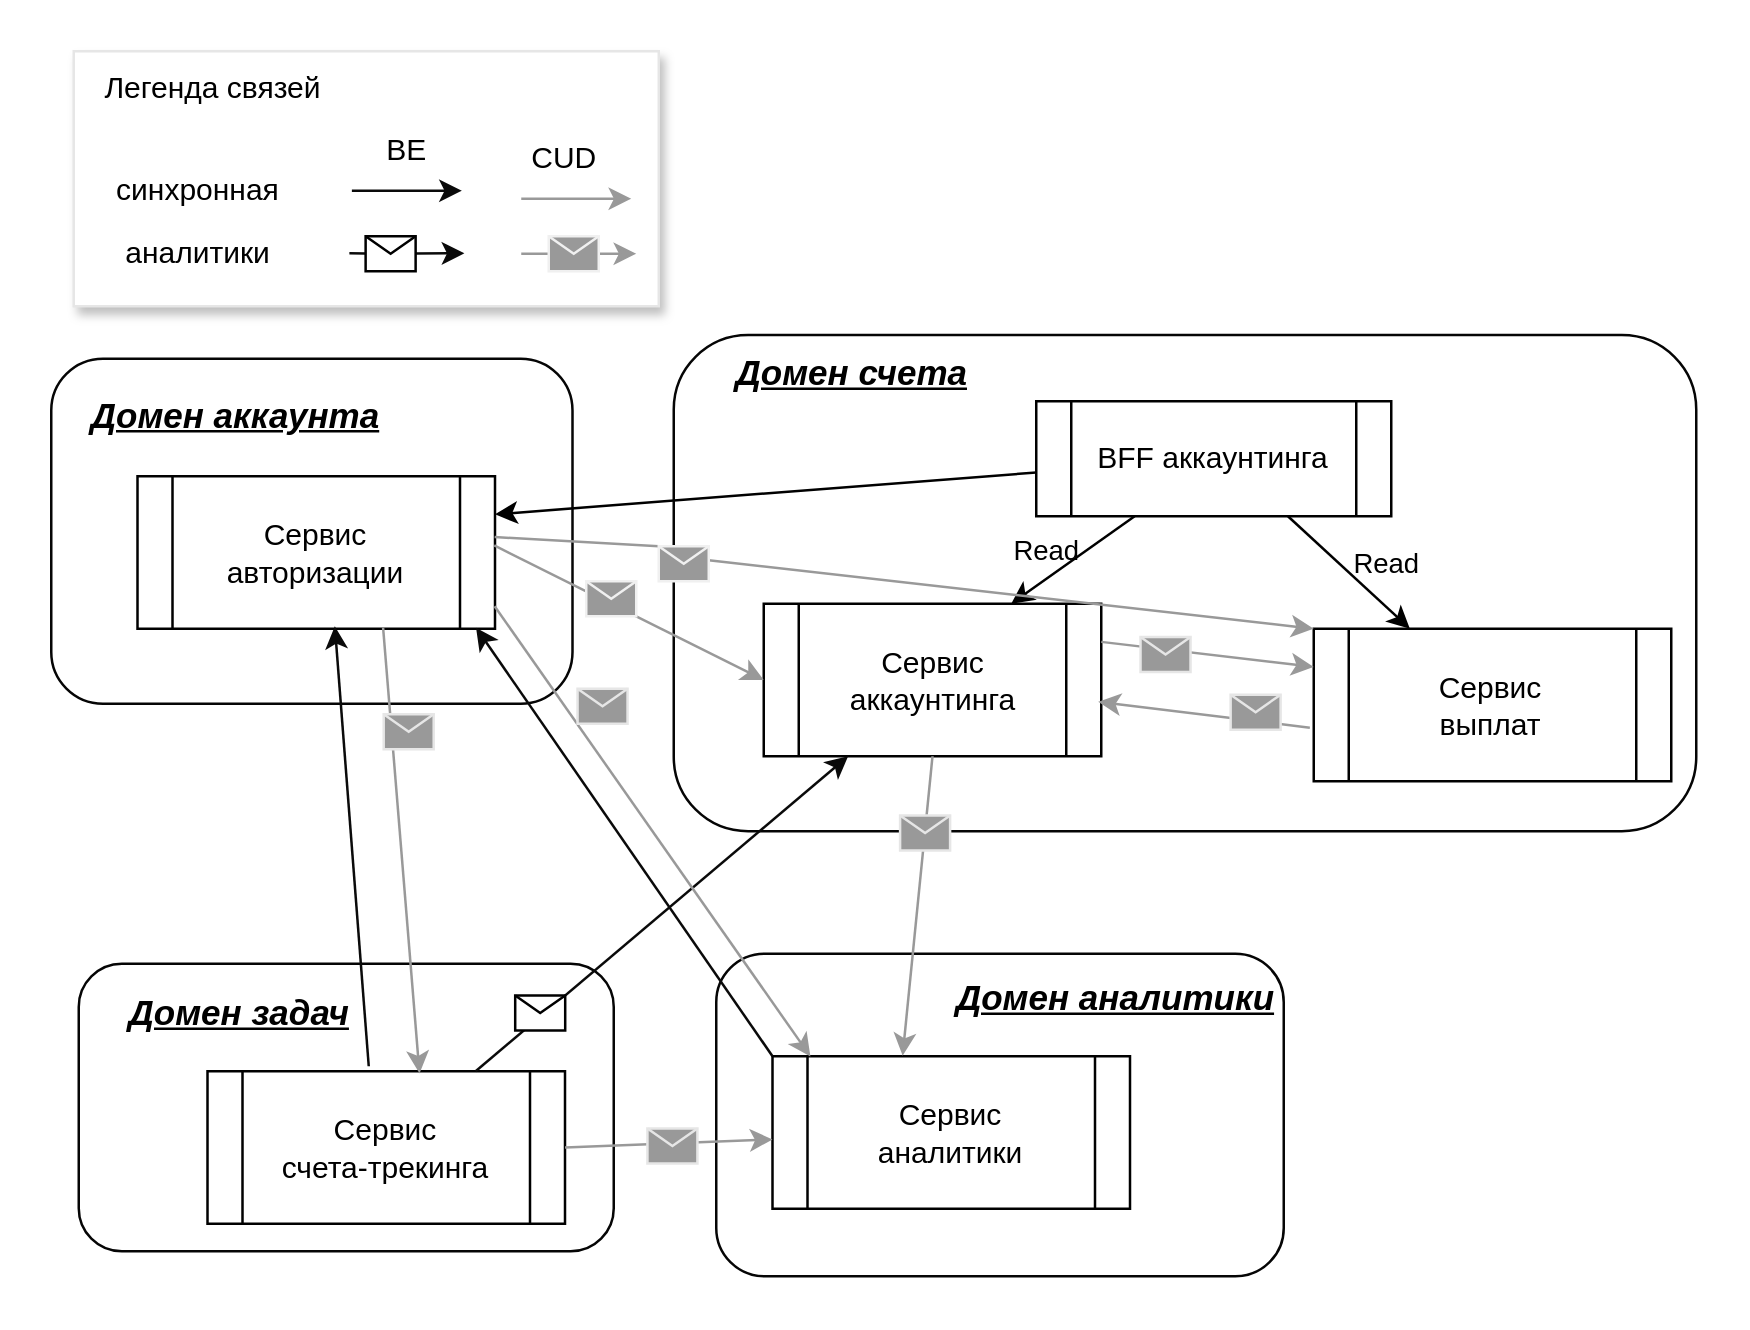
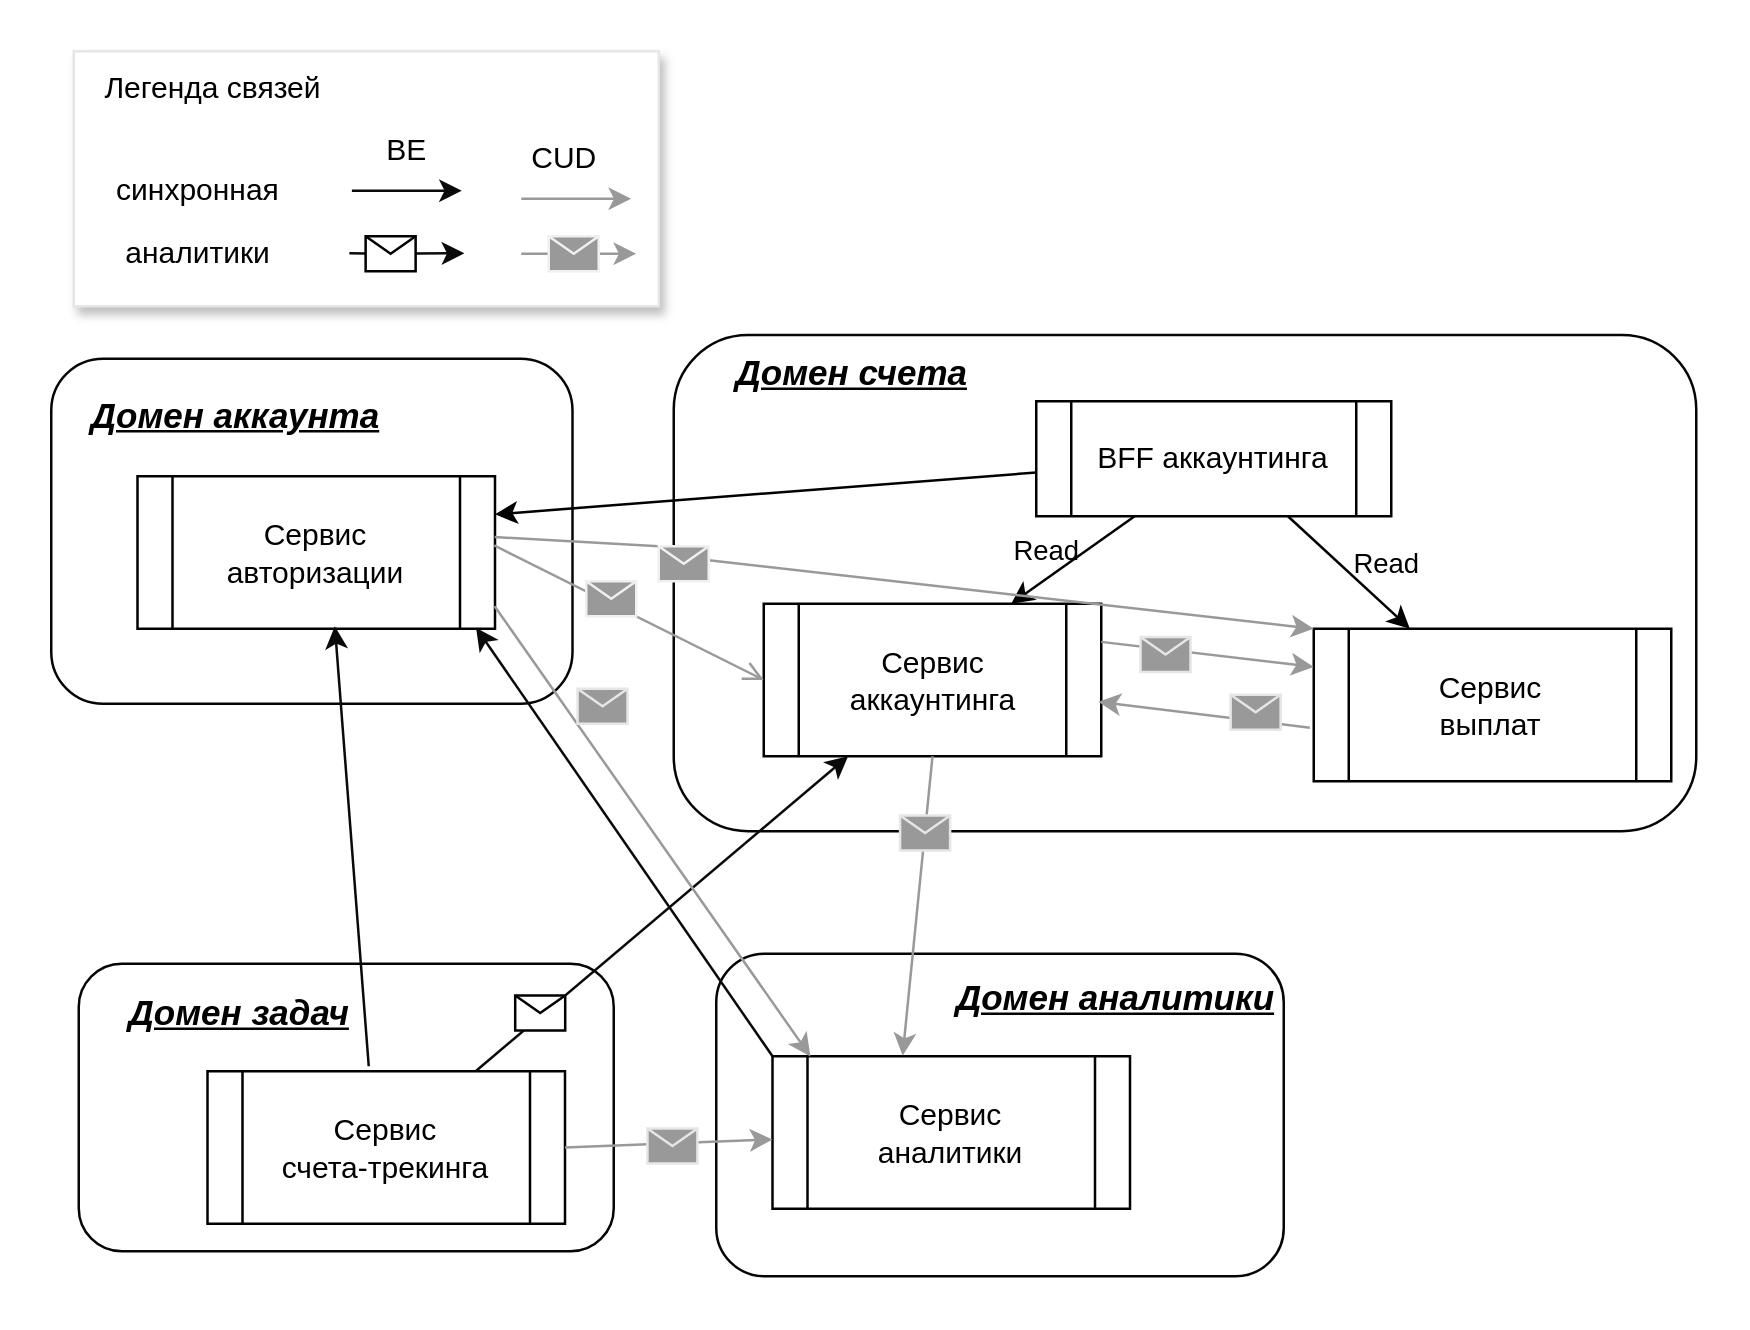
  <mxCell id="0" />
  <mxCell id="1" parent="0" />
  <mxCell id="2" value="" style="group" parent="1" vertex="1" connectable="0"><mxGeometry x="286" y="381" width="227" height="129" as="geometry" /></mxCell>
  <mxCell id="3" value="" style="rounded=1;whiteSpace=wrap;html=1;fillColor=#FFF;strokeColor=#050505;" parent="2" vertex="1"><mxGeometry width="227" height="129" as="geometry" /></mxCell>
  <mxCell id="4" value="&lt;font style=&quot;font-size: 14px;&quot; color=&quot;#000000&quot;&gt;&lt;b&gt;&lt;i&gt;&lt;u&gt;Домен аналитики&lt;/u&gt;&lt;/i&gt;&lt;/b&gt;&lt;/font&gt;" style="text;strokeColor=none;align=center;fillColor=none;html=1;verticalAlign=middle;whiteSpace=wrap;rounded=0;" parent="2" vertex="1"><mxGeometry x="90" y="3" width="140" height="30" as="geometry" /></mxCell>
  <mxCell id="5" value="Сервис &lt;br&gt;аналитики" style="shape=process;whiteSpace=wrap;html=1;backgroundOutline=1;" parent="2" vertex="1"><mxGeometry x="22.5" y="41" width="143" height="61" as="geometry" /></mxCell>
  <mxCell id="6" value="" style="rounded=1;whiteSpace=wrap;html=1;fillColor=#FFF;strokeColor=#050505;" parent="1" vertex="1"><mxGeometry x="269" y="133.5" width="409" height="198.5" as="geometry" /></mxCell>
  <mxCell id="7" value="&lt;font style=&quot;font-size: 14px;&quot; color=&quot;#000000&quot;&gt;&lt;b&gt;&lt;i&gt;&lt;u&gt;Домен счета&lt;/u&gt;&lt;/i&gt;&lt;/b&gt;&lt;/font&gt;" style="text;strokeColor=none;align=center;fillColor=none;html=1;verticalAlign=middle;whiteSpace=wrap;rounded=0;" parent="1" vertex="1"><mxGeometry x="286" y="133.5" width="109" height="30" as="geometry" /></mxCell>
  <mxCell id="8" value="Сервис &lt;br&gt;аккаунтинга" style="shape=process;whiteSpace=wrap;html=1;backgroundOutline=1;" parent="1" vertex="1"><mxGeometry x="305" y="241" width="135" height="61" as="geometry" /></mxCell>
  <mxCell id="9" value="Сервис &lt;br&gt;выплат" style="shape=process;whiteSpace=wrap;html=1;backgroundOutline=1;" parent="1" vertex="1"><mxGeometry x="525" y="251" width="143" height="61" as="geometry" /></mxCell>
  <mxCell id="10" value="" style="group" parent="1" vertex="1" connectable="0"><mxGeometry x="31" y="385" width="214" height="115" as="geometry" /></mxCell>
  <mxCell id="11" value="" style="rounded=1;whiteSpace=wrap;html=1;fillColor=#FFF;strokeColor=#050505;" parent="10" vertex="1"><mxGeometry width="214" height="115" as="geometry" /></mxCell>
  <mxCell id="12" value="&lt;font style=&quot;font-size: 14px;&quot; color=&quot;#000000&quot;&gt;&lt;b&gt;&lt;i&gt;&lt;u&gt;Домен задач&lt;/u&gt;&lt;/i&gt;&lt;/b&gt;&lt;/font&gt;" style="text;strokeColor=none;align=center;fillColor=none;html=1;verticalAlign=middle;whiteSpace=wrap;rounded=0;" parent="10" vertex="1"><mxGeometry x="10" y="5" width="109" height="30" as="geometry" /></mxCell>
  <mxCell id="13" value="Сервис &lt;br&gt;счета-трекинга" style="shape=process;whiteSpace=wrap;html=1;backgroundOutline=1;" parent="10" vertex="1"><mxGeometry x="51.5" y="43" width="143" height="61" as="geometry" /></mxCell>
  <mxCell id="14" value="" style="group" parent="1" vertex="1" connectable="0"><mxGeometry x="20" y="143" width="208.5" height="138" as="geometry" /></mxCell>
  <mxCell id="15" value="" style="rounded=1;whiteSpace=wrap;html=1;fillColor=#FFF;strokeColor=#050505;align=right;" parent="14" vertex="1"><mxGeometry width="208.5" height="138" as="geometry" /></mxCell>
  <mxCell id="16" value="Сервис авторизации" style="shape=process;whiteSpace=wrap;html=1;backgroundOutline=1;" parent="14" vertex="1"><mxGeometry x="34.5" y="47" width="143" height="61" as="geometry" /></mxCell>
  <mxCell id="17" value="&lt;font style=&quot;font-size: 14px;&quot; color=&quot;#000000&quot;&gt;&lt;b&gt;&lt;i&gt;&lt;u&gt;Домен аккаунта&lt;/u&gt;&lt;/i&gt;&lt;/b&gt;&lt;/font&gt;" style="text;strokeColor=none;align=center;fillColor=none;html=1;verticalAlign=middle;whiteSpace=wrap;rounded=0;" parent="14" vertex="1"><mxGeometry x="14" y="8" width="120" height="30" as="geometry" /></mxCell>
  <mxCell id="18" value="" style="endArrow=classic;html=1;strokeColor=#0A0A0A;exitX=0.75;exitY=0;exitDx=0;exitDy=0;entryX=0.25;entryY=1;entryDx=0;entryDy=0;" parent="1" source="13" target="8" edge="1"><mxGeometry relative="1" as="geometry"><mxPoint x="193" y="409" as="sourcePoint" /><mxPoint x="253" y="359" as="targetPoint" /><Array as="points" /></mxGeometry></mxCell>
  <mxCell id="19" value="" style="shape=message;html=1;outlineConnect=0;" parent="18" vertex="1"><mxGeometry width="20" height="14" relative="1" as="geometry"><mxPoint x="-59" y="33" as="offset" /></mxGeometry></mxCell>
  <mxCell id="20" value="" style="endArrow=classic;html=1;strokeColor=#999999;exitX=0.999;exitY=0.852;exitDx=0;exitDy=0;entryX=0.106;entryY=0.001;entryDx=0;entryDy=0;entryPerimeter=0;exitPerimeter=0;" parent="1" source="16" target="5" edge="1"><mxGeometry relative="1" as="geometry"><mxPoint x="170.019" y="265.451" as="sourcePoint" /><mxPoint x="168.502" y="438.183" as="targetPoint" /><Array as="points" /></mxGeometry></mxCell>
  <mxCell id="21" value="" style="shape=message;html=1;outlineConnect=0;strokeColor=#E6E6E6;fillColor=#999999;" parent="20" vertex="1"><mxGeometry width="20" height="14" relative="1" as="geometry"><mxPoint x="-30" y="-57" as="offset" /></mxGeometry></mxCell>
  <mxCell id="22" style="edgeStyle=none;html=1;entryX=0.552;entryY=0.984;entryDx=0;entryDy=0;entryPerimeter=0;strokeColor=#0A0A0A;fontColor=#000000;fillColor=#050505;" parent="1" target="16" edge="1"><mxGeometry relative="1" as="geometry"><mxPoint x="147" y="426" as="sourcePoint" /><mxPoint x="134.269" y="266.061" as="targetPoint" /><Array as="points" /></mxGeometry></mxCell>
  <mxCell id="23" style="edgeStyle=none;html=1;entryX=0.947;entryY=0.993;entryDx=0;entryDy=0;entryPerimeter=0;strokeColor=#0A0A0A;fontColor=#000000;fillColor=#050505;exitX=0;exitY=0;exitDx=0;exitDy=0;" parent="1" source="5" target="16" edge="1"><mxGeometry relative="1" as="geometry"><mxPoint x="157" y="436" as="sourcePoint" /><mxPoint x="158.436" y="265.024" as="targetPoint" /><Array as="points" /></mxGeometry></mxCell>
  <mxCell id="24" value="" style="rounded=0;whiteSpace=wrap;html=1;labelBackgroundColor=none;strokeColor=#E6E6E6;fontColor=#000000;fillColor=#FFFFFF;shadow=1;" parent="1" vertex="1"><mxGeometry x="29" y="20" width="234" height="102" as="geometry" /></mxCell>
  <mxCell id="25" style="edgeStyle=none;html=1;strokeColor=#0A0A0A;fontColor=#000000;fillColor=#050505;" parent="1" edge="1"><mxGeometry relative="1" as="geometry"><mxPoint x="140.25" y="75.8" as="sourcePoint" /><mxPoint x="184.25" y="75.8" as="targetPoint" /></mxGeometry></mxCell>
  <mxCell id="26" style="edgeStyle=none;html=1;strokeColor=#0A0A0A;fontColor=#000000;fillColor=#050505;startArrow=none;" parent="1" source="34" edge="1"><mxGeometry relative="1" as="geometry"><mxPoint x="139.25" y="100.8" as="sourcePoint" /><mxPoint x="185.25" y="100.8" as="targetPoint" /></mxGeometry></mxCell>
  <mxCell id="27" value="синхронная" style="text;strokeColor=none;align=center;fillColor=none;html=1;verticalAlign=middle;whiteSpace=wrap;rounded=0;labelBackgroundColor=none;fontColor=#000000;" parent="1" vertex="1"><mxGeometry x="40" y="61" width="78" height="30" as="geometry" /></mxCell>
  <mxCell id="28" value="аналитики" style="text;strokeColor=none;align=center;fillColor=none;html=1;verticalAlign=middle;whiteSpace=wrap;rounded=0;labelBackgroundColor=none;fontColor=#000000;" parent="1" vertex="1"><mxGeometry x="40" y="86" width="78" height="30" as="geometry" /></mxCell>
  <mxCell id="29" style="edgeStyle=none;html=1;strokeColor=#999999;fontColor=#000000;fillColor=#050505;" parent="1" edge="1"><mxGeometry relative="1" as="geometry"><mxPoint x="208" y="79" as="sourcePoint" /><mxPoint x="252" y="79" as="targetPoint" /></mxGeometry></mxCell>
  <mxCell id="30" value="Легенда связей" style="text;strokeColor=none;align=center;fillColor=none;html=1;verticalAlign=middle;whiteSpace=wrap;rounded=0;labelBackgroundColor=none;fontColor=#000000;" parent="1" vertex="1"><mxGeometry x="34" y="20" width="102" height="30" as="geometry" /></mxCell>
  <mxCell id="31" value="BE" style="text;strokeColor=none;align=center;fillColor=none;html=1;verticalAlign=middle;whiteSpace=wrap;rounded=0;labelBackgroundColor=none;fontColor=#000000;" parent="1" vertex="1"><mxGeometry x="145.75" y="45" width="33" height="30" as="geometry" /></mxCell>
  <mxCell id="32" value="CUD" style="text;strokeColor=none;align=center;fillColor=none;html=1;verticalAlign=middle;whiteSpace=wrap;rounded=0;labelBackgroundColor=none;fontColor=#000000;" parent="1" vertex="1"><mxGeometry x="209" y="53" width="33" height="20" as="geometry" /></mxCell>
  <mxCell id="33" value="" style="edgeStyle=none;html=1;strokeColor=#0A0A0A;fontColor=#000000;fillColor=#050505;endArrow=none;" parent="1" target="34" edge="1"><mxGeometry relative="1" as="geometry"><mxPoint x="139.25" y="100.8" as="sourcePoint" /><mxPoint x="185.25" y="100.8" as="targetPoint" /></mxGeometry></mxCell>
  <mxCell id="34" value="" style="shape=message;html=1;outlineConnect=0;" parent="1" vertex="1"><mxGeometry x="145.749" y="94" width="20" height="14" as="geometry" /></mxCell>
  <mxCell id="35" value="" style="group" parent="1" vertex="1" connectable="0"><mxGeometry x="208" y="94" width="46" height="14" as="geometry" /></mxCell>
  <mxCell id="36" style="edgeStyle=none;html=1;strokeColor=#999999;fontColor=#000000;fillColor=#757575;" parent="35" edge="1"><mxGeometry relative="1" as="geometry"><mxPoint y="7.0" as="sourcePoint" /><mxPoint x="46" y="7.0" as="targetPoint" /></mxGeometry></mxCell>
  <mxCell id="37" value="" style="shape=message;html=1;outlineConnect=0;strokeColor=#F0F0F0;fillColor=#999999;" parent="35" vertex="1"><mxGeometry x="10.999" width="20" height="14" as="geometry" /></mxCell>
- <mxCell id="38" style="edgeStyle=none;html=1;strokeColor=#999999;fontColor=#000000;fillColor=#757575;exitX=0.998;exitY=0.454;exitDx=0;exitDy=0;exitPerimeter=0;entryX=0;entryY=0.5;entryDx=0;entryDy=0;" parent="1" source="16" target="8" edge="1"><mxGeometry relative="1" as="geometry"><mxPoint x="218" y="223" as="sourcePoint" /><mxPoint x="264" y="223" as="targetPoint" /></mxGeometry></mxCell>
+ <mxCell id="38" style="edgeStyle=none;html=1;strokeColor=#999999;fontColor=#000000;fillColor=#757575;exitX=0.998;exitY=0.454;exitDx=0;exitDy=0;exitPerimeter=0;entryX=0;entryY=0.5;entryDx=0;entryDy=0;endArrow=open;" parent="1" source="16" target="8" edge="1"><mxGeometry relative="1" as="geometry"><mxPoint x="218" y="223" as="sourcePoint" /><mxPoint x="264" y="223" as="targetPoint" /></mxGeometry></mxCell>
  <mxCell id="39" value="" style="shape=message;html=1;outlineConnect=0;strokeColor=#F0F0F0;fillColor=#999999;" parent="1" vertex="1"><mxGeometry x="233.999" y="232" width="20" height="14" as="geometry" /></mxCell>
  <mxCell id="40" value="" style="endArrow=classic;html=1;strokeColor=#999999;exitX=0.5;exitY=1;exitDx=0;exitDy=0;entryX=0.364;entryY=-0.004;entryDx=0;entryDy=0;entryPerimeter=0;" parent="1" source="8" target="5" edge="1"><mxGeometry relative="1" as="geometry"><mxPoint x="222.357" y="256.972" as="sourcePoint" /><mxPoint x="326.158" y="436.061" as="targetPoint" /><Array as="points" /></mxGeometry></mxCell>
  <mxCell id="41" value="" style="shape=message;html=1;outlineConnect=0;strokeColor=#E6E6E6;fillColor=#999999;" parent="40" vertex="1"><mxGeometry width="20" height="14" relative="1" as="geometry"><mxPoint x="-7" y="-36" as="offset" /></mxGeometry></mxCell>
  <mxCell id="42" value="" style="endArrow=classic;html=1;strokeColor=#999999;exitX=1;exitY=0.5;exitDx=0;exitDy=0;" parent="1" source="13" target="5" edge="1"><mxGeometry relative="1" as="geometry"><mxPoint x="232.357" y="266.972" as="sourcePoint" /><mxPoint x="336.158" y="446.061" as="targetPoint" /><Array as="points" /></mxGeometry></mxCell>
  <mxCell id="43" value="" style="shape=message;html=1;outlineConnect=0;strokeColor=#E6E6E6;fillColor=#999999;" parent="42" vertex="1"><mxGeometry width="20" height="14" relative="1" as="geometry"><mxPoint x="-9" y="-6" as="offset" /></mxGeometry></mxCell>
- <mxCell id="44" value="" style="endArrow=classic;html=1;strokeColor=#999999;exitX=0.687;exitY=0.992;exitDx=0;exitDy=0;entryX=0.593;entryY=0.014;entryDx=0;entryDy=0;entryPerimeter=0;exitPerimeter=0;" parent="1" source="16" target="13" edge="1"><mxGeometry relative="1" as="geometry"><mxPoint x="242.357" y="276.972" as="sourcePoint" /><mxPoint x="346.158" y="456.061" as="targetPoint" /><Array as="points" /></mxGeometry></mxCell>
- <mxCell id="45" value="" style="shape=message;html=1;outlineConnect=0;strokeColor=#E6E6E6;fillColor=#999999;" parent="44" vertex="1"><mxGeometry width="20" height="14" relative="1" as="geometry"><mxPoint x="-7" y="-54" as="offset" /></mxGeometry></mxCell>
  <mxCell id="46" value="" style="endArrow=classic;html=1;strokeColor=#999999;exitX=1;exitY=0.25;exitDx=0;exitDy=0;entryX=0;entryY=0.25;entryDx=0;entryDy=0;" parent="1" source="8" target="9" edge="1"><mxGeometry relative="1" as="geometry"><mxPoint x="382.5" y="263.5" as="sourcePoint" /><mxPoint x="382.5" y="436" as="targetPoint" /><Array as="points" /></mxGeometry></mxCell>
  <mxCell id="47" value="" style="shape=message;html=1;outlineConnect=0;strokeColor=#E6E6E6;fillColor=#999999;" parent="46" vertex="1"><mxGeometry width="20" height="14" relative="1" as="geometry"><mxPoint x="-27" y="-7" as="offset" /></mxGeometry></mxCell>
  <mxCell id="48" value="" style="endArrow=classic;html=1;strokeColor=#999999;exitX=-0.011;exitY=0.649;exitDx=0;exitDy=0;entryX=0.991;entryY=0.643;entryDx=0;entryDy=0;exitPerimeter=0;entryPerimeter=0;" parent="1" source="9" target="8" edge="1"><mxGeometry relative="1" as="geometry"><mxPoint x="450" y="217.75" as="sourcePoint" /><mxPoint x="528" y="217.75" as="targetPoint" /><Array as="points" /></mxGeometry></mxCell>
  <mxCell id="49" value="" style="shape=message;html=1;outlineConnect=0;strokeColor=#E6E6E6;fillColor=#999999;" parent="48" vertex="1"><mxGeometry width="20" height="14" relative="1" as="geometry"><mxPoint x="11" y="-8" as="offset" /></mxGeometry></mxCell>
  <mxCell id="50" style="edgeStyle=none;html=1;entryX=1;entryY=0.25;entryDx=0;entryDy=0;strokeColor=#000000;fontColor=#000000;fillColor=#757575;" parent="1" source="51" target="16" edge="1"><mxGeometry relative="1" as="geometry" /></mxCell>
  <mxCell id="51" value="BFF аккаунтинга" style="shape=process;whiteSpace=wrap;html=1;backgroundOutline=1;" parent="1" vertex="1"><mxGeometry x="414" y="160" width="142" height="46" as="geometry" /></mxCell>
  <mxCell id="52" value="" style="endArrow=classic;html=1;strokeColor=#000000;fontColor=#000000;fillColor=#757575;exitX=0.709;exitY=1;exitDx=0;exitDy=0;exitPerimeter=0;" parent="1" source="51" target="9" edge="1"><mxGeometry relative="1" as="geometry"><mxPoint x="527" y="405" as="sourcePoint" /><mxPoint x="627" y="405" as="targetPoint" /></mxGeometry></mxCell>
  <mxCell id="53" value="Read" style="edgeLabel;resizable=0;html=1;align=center;verticalAlign=middle;shadow=1;labelBackgroundColor=none;strokeColor=#E6E6E6;fontColor=#000000;fillColor=#999999;" parent="52" connectable="0" vertex="1"><mxGeometry relative="1" as="geometry"><mxPoint x="15" y="-4" as="offset" /></mxGeometry></mxCell>
  <mxCell id="54" value="" style="endArrow=classic;html=1;strokeColor=#000000;fontColor=#000000;fillColor=#757575;exitX=0.293;exitY=1;exitDx=0;exitDy=0;exitPerimeter=0;entryX=0.75;entryY=0;entryDx=0;entryDy=0;" parent="1" edge="1"><mxGeometry relative="1" as="geometry"><mxPoint x="453.356" y="206" as="sourcePoint" /><mxPoint x="404" y="241" as="targetPoint" /></mxGeometry></mxCell>
  <mxCell id="55" value="Read" style="edgeLabel;resizable=0;html=1;align=center;verticalAlign=middle;shadow=1;labelBackgroundColor=none;strokeColor=#E6E6E6;fontColor=#000000;fillColor=#999999;" parent="54" connectable="0" vertex="1"><mxGeometry relative="1" as="geometry"><mxPoint x="-11" y="-4" as="offset" /></mxGeometry></mxCell>
  <mxCell id="56" style="edgeStyle=none;html=1;strokeColor=#999999;fontColor=#000000;fillColor=#757575;exitX=0.999;exitY=0.399;exitDx=0;exitDy=0;exitPerimeter=0;entryX=0;entryY=0;entryDx=0;entryDy=0;startArrow=none;" edge="1" parent="1" source="58" target="9"><mxGeometry relative="1" as="geometry"><mxPoint x="222.214" y="232.694" as="sourcePoint" /><mxPoint x="315" y="281.5" as="targetPoint" /></mxGeometry></mxCell>
  <mxCell id="57" value="" style="edgeStyle=none;html=1;strokeColor=#999999;fontColor=#000000;fillColor=#757575;exitX=0.999;exitY=0.399;exitDx=0;exitDy=0;exitPerimeter=0;entryX=0;entryY=0;entryDx=0;entryDy=0;endArrow=none;" edge="1" parent="1" source="16" target="58"><mxGeometry relative="1" as="geometry"><mxPoint x="212.357" y="219.339" as="sourcePoint" /><mxPoint x="520" y="241" as="targetPoint" /></mxGeometry></mxCell>
  <mxCell id="58" value="" style="shape=message;html=1;outlineConnect=0;strokeColor=#F0F0F0;fillColor=#999999;" vertex="1" parent="1"><mxGeometry x="262.999" y="218" width="20" height="14" as="geometry" /></mxCell>
